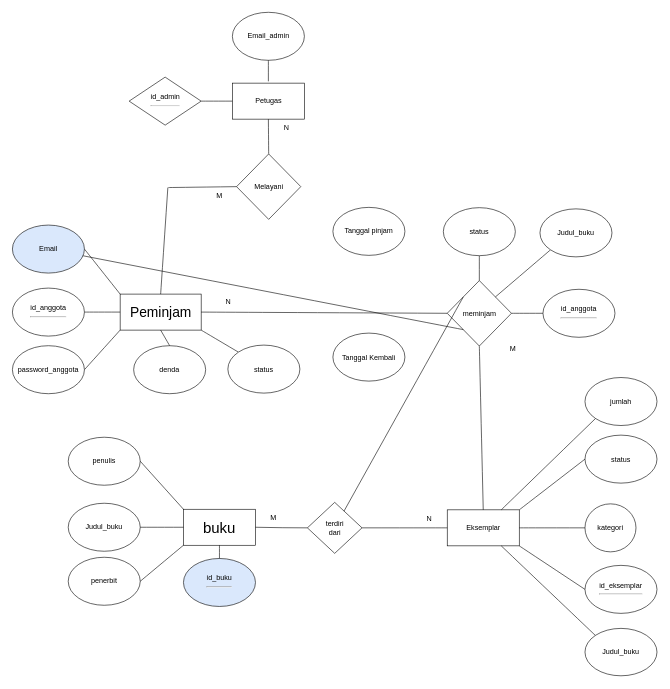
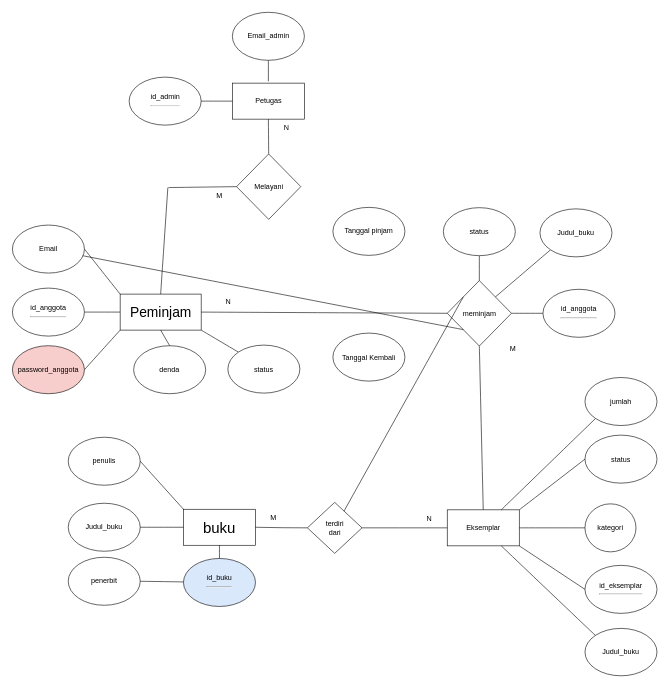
  <mxCell id="0" />
  <mxCell id="1" parent="0" />
  <mxCell id="2" value="&lt;font style=&quot;font-size: 25px;&quot;&gt;buku&lt;/font&gt;" style="rounded=0;whiteSpace=wrap;html=1;" parent="1" vertex="1"><mxGeometry x="305" y="848" width="120" height="60" as="geometry" /></mxCell>
  <mxCell id="3" value="id_buku&lt;hr&gt;" style="ellipse;whiteSpace=wrap;html=1;fillColor=#dae8fc;" parent="1" vertex="1"><mxGeometry x="305" y="930" width="120" height="80" as="geometry" /></mxCell>
  <mxCell id="4" value="Judul_buku" style="ellipse;whiteSpace=wrap;html=1;" parent="1" vertex="1"><mxGeometry x="113" y="838" width="120" height="80" as="geometry" /></mxCell>
  <mxCell id="5" value="" style="endArrow=none;html=1;rounded=0;fontSize=12;startSize=8;endSize=8;curved=1;exitX=1;exitY=0.5;exitDx=0;exitDy=0;entryX=0;entryY=0.5;entryDx=0;entryDy=0;" parent="1" source="4" target="2" edge="1"><mxGeometry width="50" height="50" relative="1" as="geometry"><mxPoint x="375" y="858" as="sourcePoint" /><mxPoint x="375" y="776" as="targetPoint" /></mxGeometry></mxCell>
  <mxCell id="6" value="penulis" style="ellipse;whiteSpace=wrap;html=1;" parent="1" vertex="1"><mxGeometry x="113" y="728" width="120" height="80" as="geometry" /></mxCell>
  <mxCell id="7" value="" style="endArrow=none;html=1;rounded=0;fontSize=12;startSize=8;endSize=8;curved=1;exitX=1;exitY=0.5;exitDx=0;exitDy=0;entryX=0;entryY=0;entryDx=0;entryDy=0;" parent="1" source="6" target="2" edge="1"><mxGeometry width="50" height="50" relative="1" as="geometry"><mxPoint x="345" y="702" as="sourcePoint" /><mxPoint x="275" y="722" as="targetPoint" /></mxGeometry></mxCell>
  <mxCell id="8" value="penerbit" style="ellipse;whiteSpace=wrap;html=1;" parent="1" vertex="1"><mxGeometry x="113" y="928" width="120" height="80" as="geometry" /></mxCell>
- <mxCell id="9" value="" style="endArrow=none;html=1;rounded=0;fontSize=12;startSize=8;endSize=8;curved=1;exitX=1;exitY=0.5;exitDx=0;exitDy=0;entryX=0;entryY=1;entryDx=0;entryDy=0;" parent="1" source="8" target="2" edge="1"><mxGeometry width="50" height="50" relative="1" as="geometry"><mxPoint x="-124" y="1003" as="sourcePoint" /><mxPoint x="66" y="1003" as="targetPoint" /></mxGeometry></mxCell>
+ <mxCell id="9" value="" style="endArrow=none;html=1;rounded=0;fontSize=12;startSize=8;endSize=8;curved=1;exitX=1;exitY=0.5;exitDx=0;exitDy=0;" parent="1" source="8" target="3" edge="1"><mxGeometry width="50" height="50" relative="1" as="geometry"><mxPoint x="-124" y="1003" as="sourcePoint" /><mxPoint x="66" y="1003" as="targetPoint" /></mxGeometry></mxCell>
  <mxCell id="10" value="&lt;span style=&quot;font-size: 23px;&quot;&gt;Peminjam&lt;/span&gt;" style="rounded=0;whiteSpace=wrap;html=1;" parent="1" vertex="1"><mxGeometry x="199.5" y="489.5" width="135" height="60" as="geometry" /></mxCell>
  <mxCell id="11" value="" style="endArrow=none;html=1;rounded=0;fontSize=12;startSize=8;endSize=8;curved=1;exitX=1;exitY=0.5;exitDx=0;exitDy=0;entryX=0;entryY=0.5;entryDx=0;entryDy=0;" parent="1" source="12" target="10" edge="1"><mxGeometry width="50" height="50" relative="1" as="geometry"><mxPoint x="-217" y="520.5" as="sourcePoint" /><mxPoint x="245" y="365.5" as="targetPoint" /></mxGeometry></mxCell>
  <mxCell id="12" value="id_anggota&lt;hr&gt;" style="ellipse;whiteSpace=wrap;html=1;" parent="1" vertex="1"><mxGeometry x="20" y="479.5" width="120" height="80" as="geometry" /></mxCell>
  <mxCell id="13" value="" style="endArrow=none;html=1;rounded=0;fontSize=12;startSize=8;endSize=8;curved=1;exitX=1;exitY=0.5;exitDx=0;exitDy=0;entryX=0;entryY=1;entryDx=0;entryDy=0;" parent="1" source="14" target="10" edge="1"><mxGeometry width="50" height="50" relative="1" as="geometry"><mxPoint x="-217" y="616.5" as="sourcePoint" /><mxPoint x="222" y="615.5" as="targetPoint" /></mxGeometry></mxCell>
- <mxCell id="14" value="password_anggota" style="ellipse;whiteSpace=wrap;html=1;" parent="1" vertex="1"><mxGeometry x="20" y="575.5" width="120" height="80" as="geometry" /></mxCell>
+ <mxCell id="14" value="password_anggota" style="ellipse;whiteSpace=wrap;html=1;fillColor=#f8cecc;" parent="1" vertex="1"><mxGeometry x="20" y="575.5" width="120" height="80" as="geometry" /></mxCell>
  <mxCell id="15" value="" style="endArrow=none;html=1;rounded=0;fontSize=12;startSize=8;endSize=8;curved=1;exitX=1;exitY=0.5;exitDx=0;exitDy=0;entryX=0;entryY=0;entryDx=0;entryDy=0;" parent="1" source="16" target="10" edge="1"><mxGeometry width="50" height="50" relative="1" as="geometry"><mxPoint x="-217" y="411.5" as="sourcePoint" /><mxPoint x="222" y="410.5" as="targetPoint" /></mxGeometry></mxCell>
- <mxCell id="16" value="Email" style="ellipse;whiteSpace=wrap;html=1;fillColor=#dae8fc;" parent="1" vertex="1"><mxGeometry x="20" y="374.5" width="120" height="80" as="geometry" /></mxCell>
+ <mxCell id="16" value="Email" style="ellipse;whiteSpace=wrap;html=1;" parent="1" vertex="1"><mxGeometry x="20" y="374.5" width="120" height="80" as="geometry" /></mxCell>
  <mxCell id="17" value="meminjam" style="rhombus;whiteSpace=wrap;html=1;" parent="1" vertex="1"><mxGeometry x="744.5" y="467" width="107" height="109" as="geometry" /></mxCell>
  <mxCell id="18" value="" style="endArrow=none;html=1;rounded=0;fontSize=12;startSize=8;endSize=8;curved=1;exitX=1;exitY=0.5;exitDx=0;exitDy=0;entryX=0;entryY=0.5;entryDx=0;entryDy=0;" parent="1" source="10" target="17" edge="1"><mxGeometry width="50" height="50" relative="1" as="geometry"><mxPoint x="633" y="529.5" as="sourcePoint" /><mxPoint x="715" y="529.5" as="targetPoint" /></mxGeometry></mxCell>
  <mxCell id="19" value="" style="endArrow=none;html=1;rounded=0;fontSize=12;startSize=8;endSize=8;curved=1;exitX=0.5;exitY=1;exitDx=0;exitDy=0;entryX=0.5;entryY=0;entryDx=0;entryDy=0;" parent="1" source="2" target="3" edge="1"><mxGeometry width="50" height="50" relative="1" as="geometry"><mxPoint x="435" y="888" as="sourcePoint" /><mxPoint x="507" y="888" as="targetPoint" /></mxGeometry></mxCell>
  <mxCell id="20" value="denda" style="ellipse;whiteSpace=wrap;html=1;" parent="1" vertex="1"><mxGeometry x="222" y="575.5" width="120" height="80" as="geometry" /></mxCell>
  <mxCell id="21" value="" style="endArrow=none;html=1;rounded=0;fontSize=12;startSize=8;endSize=8;curved=1;exitX=0.5;exitY=0;exitDx=0;exitDy=0;entryX=0.5;entryY=1;entryDx=0;entryDy=0;" parent="1" source="20" target="10" edge="1"><mxGeometry width="50" height="50" relative="1" as="geometry"><mxPoint x="150" y="625.5" as="sourcePoint" /><mxPoint x="232" y="559.5" as="targetPoint" /></mxGeometry></mxCell>
  <mxCell id="22" value="terdiri&lt;div&gt;dari&lt;/div&gt;" style="rhombus;whiteSpace=wrap;html=1;" parent="1" vertex="1"><mxGeometry x="511.5" y="836.5" width="91" height="85" as="geometry" /></mxCell>
  <mxCell id="23" value="" style="endArrow=none;html=1;rounded=0;fontSize=12;startSize=8;endSize=8;curved=1;entryX=0;entryY=0.5;entryDx=0;entryDy=0;exitX=1;exitY=0.5;exitDx=0;exitDy=0;" parent="1" source="2" target="22" edge="1"><mxGeometry width="50" height="50" relative="1" as="geometry"><mxPoint x="446" y="877" as="sourcePoint" /><mxPoint x="480.5" y="879.5" as="targetPoint" /><Array as="points"><mxPoint x="473" y="879" /></Array></mxGeometry></mxCell>
  <mxCell id="24" value="Eksemplar" style="rounded=0;whiteSpace=wrap;html=1;" parent="1" vertex="1"><mxGeometry x="744.5" y="849" width="120" height="60" as="geometry" /></mxCell>
  <mxCell id="25" value="kategori" style="ellipse;whiteSpace=wrap;html=1;" parent="1" vertex="1"><mxGeometry x="974" y="839" width="85" height="80" as="geometry" /></mxCell>
  <mxCell id="26" value="" style="endArrow=none;html=1;rounded=0;fontSize=12;startSize=8;endSize=8;curved=1;entryX=0;entryY=0.5;entryDx=0;entryDy=0;exitX=1;exitY=0.5;exitDx=0;exitDy=0;" parent="1" source="24" target="25" edge="1"><mxGeometry width="50" height="50" relative="1" as="geometry"><mxPoint x="786" y="909" as="sourcePoint" /><mxPoint x="952" y="786" as="targetPoint" /></mxGeometry></mxCell>
  <mxCell id="27" value="" style="endArrow=none;html=1;rounded=0;fontSize=12;startSize=8;endSize=8;curved=1;exitX=0;exitY=0.5;exitDx=0;exitDy=0;entryX=1;entryY=0.5;entryDx=0;entryDy=0;" parent="1" source="24" target="22" edge="1"><mxGeometry width="50" height="50" relative="1" as="geometry"><mxPoint x="567.5" y="1081.5" as="sourcePoint" /><mxPoint x="567.5" y="931.5" as="targetPoint" /></mxGeometry></mxCell>
  <mxCell id="28" value="id_eksemplar&lt;hr&gt;" style="ellipse;whiteSpace=wrap;html=1;" parent="1" vertex="1"><mxGeometry x="974" y="941.5" width="120" height="80" as="geometry" /></mxCell>
  <mxCell id="29" value="" style="endArrow=none;html=1;rounded=0;fontSize=12;startSize=8;endSize=8;curved=1;entryX=0;entryY=0.5;entryDx=0;entryDy=0;exitX=1;exitY=1;exitDx=0;exitDy=0;" parent="1" source="24" target="28" edge="1"><mxGeometry width="50" height="50" relative="1" as="geometry"><mxPoint x="1104" y="1128.5" as="sourcePoint" /><mxPoint x="1034" y="1088" as="targetPoint" /></mxGeometry></mxCell>
  <mxCell id="30" value="status" style="ellipse;whiteSpace=wrap;html=1;" parent="1" vertex="1"><mxGeometry x="974" y="724.5" width="120" height="80" as="geometry" /></mxCell>
  <mxCell id="31" value="" style="endArrow=none;html=1;rounded=0;fontSize=12;startSize=8;endSize=8;curved=1;entryX=0;entryY=0.5;entryDx=0;entryDy=0;exitX=1;exitY=0;exitDx=0;exitDy=0;" parent="1" source="24" target="30" edge="1"><mxGeometry width="50" height="50" relative="1" as="geometry"><mxPoint x="864.5" y="765" as="sourcePoint" /><mxPoint x="952" y="671.5" as="targetPoint" /></mxGeometry></mxCell>
  <mxCell id="32" value="Judul_buku" style="ellipse;whiteSpace=wrap;html=1;" parent="1" vertex="1"><mxGeometry x="974" y="1046.5" width="120" height="79" as="geometry" /></mxCell>
  <mxCell id="33" value="" style="endArrow=none;html=1;rounded=0;fontSize=12;startSize=8;endSize=8;curved=1;exitX=0;exitY=0;exitDx=0;exitDy=0;entryX=0.75;entryY=1;entryDx=0;entryDy=0;" parent="1" source="32" target="24" edge="1"><mxGeometry width="50" height="50" relative="1" as="geometry"><mxPoint x="1043.5" y="933.5" as="sourcePoint" /><mxPoint x="974" y="953.5" as="targetPoint" /></mxGeometry></mxCell>
  <mxCell id="34" value="" style="endArrow=none;html=1;rounded=0;fontSize=12;startSize=8;endSize=8;curved=1;exitX=0.5;exitY=1;exitDx=0;exitDy=0;entryX=0.5;entryY=0;entryDx=0;entryDy=0;" parent="1" source="17" target="24" edge="1"><mxGeometry width="50" height="50" relative="1" as="geometry"><mxPoint x="797" y="630.5" as="sourcePoint" /><mxPoint x="745" y="800.5" as="targetPoint" /></mxGeometry></mxCell>
  <mxCell id="35" value="jumlah" style="ellipse;whiteSpace=wrap;html=1;" parent="1" vertex="1"><mxGeometry x="974" y="628.5" width="120" height="80" as="geometry" /></mxCell>
  <mxCell id="36" value="" style="endArrow=none;html=1;rounded=0;fontSize=12;startSize=8;endSize=8;curved=1;entryX=0;entryY=1;entryDx=0;entryDy=0;exitX=0.75;exitY=0;exitDx=0;exitDy=0;" parent="1" source="24" target="35" edge="1"><mxGeometry width="50" height="50" relative="1" as="geometry"><mxPoint x="834" y="817.5" as="sourcePoint" /><mxPoint x="945" y="575.5" as="targetPoint" /></mxGeometry></mxCell>
  <mxCell id="37" value="" style="endArrow=none;html=1;rounded=0;fontSize=12;startSize=8;endSize=8;curved=1;exitX=1;exitY=1;exitDx=0;exitDy=0;entryX=0;entryY=0;entryDx=0;entryDy=0;" parent="1" source="10" target="38" edge="1"><mxGeometry width="50" height="50" relative="1" as="geometry"><mxPoint x="146.5" y="611.5" as="sourcePoint" /><mxPoint x="529" y="655" as="targetPoint" /></mxGeometry></mxCell>
  <mxCell id="38" value="status" style="ellipse;whiteSpace=wrap;html=1;" parent="1" vertex="1"><mxGeometry x="379" y="574.5" width="120" height="80" as="geometry" /></mxCell>
  <mxCell id="39" value="" style="endArrow=none;html=1;rounded=0;fontSize=12;startSize=8;endSize=8;curved=1;exitX=0.5;exitY=1;exitDx=0;exitDy=0;entryX=0.5;entryY=0;entryDx=0;entryDy=0;" parent="1" source="40" target="17" edge="1"><mxGeometry width="50" height="50" relative="1" as="geometry"><mxPoint x="505.5" y="361.5" as="sourcePoint" /><mxPoint x="798" y="439.5" as="targetPoint" /></mxGeometry></mxCell>
  <mxCell id="40" value="status" style="ellipse;whiteSpace=wrap;html=1;" parent="1" vertex="1"><mxGeometry x="738" y="345.5" width="120" height="80" as="geometry" /></mxCell>
  <mxCell id="41" value="" style="endArrow=none;html=1;rounded=0;fontSize=12;startSize=8;endSize=8;curved=1;exitX=0;exitY=1;exitDx=0;exitDy=0;entryX=1;entryY=0;entryDx=0;entryDy=0;" parent="1" source="42" target="17" edge="1"><mxGeometry width="50" height="50" relative="1" as="geometry"><mxPoint x="666.5" y="363.5" as="sourcePoint" /><mxPoint x="959" y="469.5" as="targetPoint" /></mxGeometry></mxCell>
  <mxCell id="42" value="Judul_buku" style="ellipse;whiteSpace=wrap;html=1;" parent="1" vertex="1"><mxGeometry x="899" y="347.5" width="120" height="80" as="geometry" /></mxCell>
  <mxCell id="43" value="" style="endArrow=none;html=1;rounded=0;fontSize=12;startSize=8;endSize=8;curved=1;exitX=1;exitY=0.5;exitDx=0;exitDy=0;entryX=0;entryY=0.5;entryDx=0;entryDy=0;" parent="1" source="17" target="44" edge="1"><mxGeometry width="50" height="50" relative="1" as="geometry"><mxPoint x="672.5" y="502.5" as="sourcePoint" /><mxPoint x="965" y="608.5" as="targetPoint" /></mxGeometry></mxCell>
  <mxCell id="44" value="id_anggota&lt;hr&gt;" style="ellipse;whiteSpace=wrap;html=1;" parent="1" vertex="1"><mxGeometry x="904" y="481.5" width="120" height="80" as="geometry" /></mxCell>
  <mxCell id="45" value="" style="endArrow=none;html=1;rounded=0;fontSize=12;startSize=8;endSize=8;curved=1;exitX=0;exitY=0;exitDx=0;exitDy=0;" parent="1" source="17" target="22" edge="1"><mxGeometry width="50" height="50" relative="1" as="geometry"><mxPoint x="321.5" y="361" as="sourcePoint" /><mxPoint x="614" y="467" as="targetPoint" /></mxGeometry></mxCell>
  <mxCell id="46" value="Tanggal pinjam" style="ellipse;whiteSpace=wrap;html=1;" parent="1" vertex="1"><mxGeometry x="554" y="345" width="120" height="80" as="geometry" /></mxCell>
  <mxCell id="47" value="" style="endArrow=none;html=1;rounded=0;fontSize=12;startSize=8;endSize=8;curved=1;exitX=0;exitY=1;exitDx=0;exitDy=0;" parent="1" source="17" target="16" edge="1"><mxGeometry width="50" height="50" relative="1" as="geometry"><mxPoint x="321.5" y="570.5" as="sourcePoint" /><mxPoint x="614" y="676.5" as="targetPoint" /></mxGeometry></mxCell>
  <mxCell id="48" value="Tanggal Kembali" style="ellipse;whiteSpace=wrap;html=1;" parent="1" vertex="1"><mxGeometry x="554" y="554.5" width="120" height="80" as="geometry" /></mxCell>
  <mxCell id="49" value="Petugas" style="rounded=0;whiteSpace=wrap;html=1;" parent="1" vertex="1"><mxGeometry x="386.5" y="138" width="120" height="60" as="geometry" /></mxCell>
- <mxCell id="50" value="id_admin&lt;hr&gt;" style="rhombus;whiteSpace=wrap;html=1;" parent="1" vertex="1"><mxGeometry x="214.5" y="128" width="120" height="80" as="geometry" /></mxCell>
+ <mxCell id="50" value="id_admin&lt;hr&gt;" style="ellipse;whiteSpace=wrap;html=1;" parent="1" vertex="1"><mxGeometry x="214.5" y="128" width="120" height="80" as="geometry" /></mxCell>
  <mxCell id="51" value="" style="endArrow=none;html=1;rounded=0;fontSize=12;startSize=8;endSize=8;curved=1;exitX=1;exitY=0.5;exitDx=0;exitDy=0;entryX=0;entryY=0.5;entryDx=0;entryDy=0;" parent="1" source="50" target="49" edge="1"><mxGeometry width="50" height="50" relative="1" as="geometry"><mxPoint x="324.5" y="-21" as="sourcePoint" /><mxPoint x="396.5" y="-81" as="targetPoint" /></mxGeometry></mxCell>
  <mxCell id="52" value="Email_admin" style="ellipse;whiteSpace=wrap;html=1;" parent="1" vertex="1"><mxGeometry x="386.5" y="20" width="120" height="80" as="geometry" /></mxCell>
  <mxCell id="53" value="" style="endArrow=none;html=1;rounded=0;fontSize=12;startSize=8;endSize=8;curved=1;entryX=0.5;entryY=1;entryDx=0;entryDy=0;exitX=0.5;exitY=0;exitDx=0;exitDy=0;" parent="1" source="55" target="49" edge="1"><mxGeometry width="50" height="50" relative="1" as="geometry"><mxPoint x="444.5" y="292" as="sourcePoint" /><mxPoint x="558.5" y="282" as="targetPoint" /></mxGeometry></mxCell>
  <mxCell id="54" value="" style="endArrow=none;html=1;rounded=0;fontSize=12;startSize=8;endSize=8;curved=1;exitX=0.5;exitY=1;exitDx=0;exitDy=0;" edge="1" parent="1" source="52"><mxGeometry width="50" height="50" relative="1" as="geometry"><mxPoint x="456.5" y="299" as="sourcePoint" /><mxPoint x="446.5" y="135" as="targetPoint" /></mxGeometry></mxCell>
  <mxCell id="55" value="Melayani" style="rhombus;whiteSpace=wrap;html=1;" vertex="1" parent="1"><mxGeometry x="393.5" y="256" width="107" height="109" as="geometry" /></mxCell>
  <mxCell id="56" value="" style="endArrow=none;html=1;rounded=0;fontSize=12;startSize=8;endSize=8;curved=1;exitX=0.5;exitY=0;exitDx=0;exitDy=0;" edge="1" parent="1" source="10"><mxGeometry width="50" height="50" relative="1" as="geometry"><mxPoint x="286" y="419" as="sourcePoint" /><mxPoint x="279" y="312" as="targetPoint" /></mxGeometry></mxCell>
  <mxCell id="57" value="" style="endArrow=none;html=1;rounded=0;fontSize=12;startSize=8;endSize=8;curved=1;entryX=0;entryY=0.5;entryDx=0;entryDy=0;" edge="1" parent="1" target="55"><mxGeometry width="50" height="50" relative="1" as="geometry"><mxPoint x="280" y="312" as="sourcePoint" /><mxPoint x="292" y="327" as="targetPoint" /></mxGeometry></mxCell>
  <mxCell id="58" value="N" style="text;html=1;align=center;verticalAlign=middle;whiteSpace=wrap;rounded=0;" vertex="1" parent="1"><mxGeometry x="446.5" y="198" width="60" height="30" as="geometry" /></mxCell>
  <mxCell id="59" value="M" style="text;html=1;align=center;verticalAlign=middle;whiteSpace=wrap;rounded=0;" vertex="1" parent="1"><mxGeometry x="335" y="311" width="60" height="30" as="geometry" /></mxCell>
  <mxCell id="60" value="N" style="text;html=1;align=center;verticalAlign=middle;whiteSpace=wrap;rounded=0;" vertex="1" parent="1"><mxGeometry x="349.5" y="487" width="60" height="30" as="geometry" /></mxCell>
  <mxCell id="61" value="M" style="text;html=1;align=center;verticalAlign=middle;whiteSpace=wrap;rounded=0;" vertex="1" parent="1"><mxGeometry x="824" y="565" width="60" height="30" as="geometry" /></mxCell>
  <mxCell id="62" value="M" style="text;html=1;align=center;verticalAlign=middle;whiteSpace=wrap;rounded=0;" vertex="1" parent="1"><mxGeometry x="425" y="848" width="60" height="30" as="geometry" /></mxCell>
  <mxCell id="63" value="N" style="text;html=1;align=center;verticalAlign=middle;whiteSpace=wrap;rounded=0;" vertex="1" parent="1"><mxGeometry x="684.5" y="849" width="60" height="30" as="geometry" /></mxCell>
